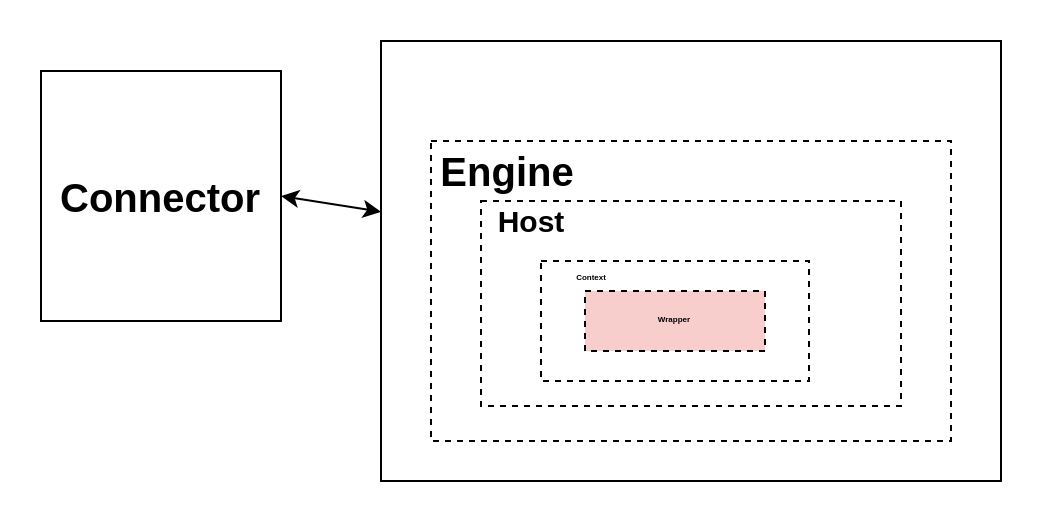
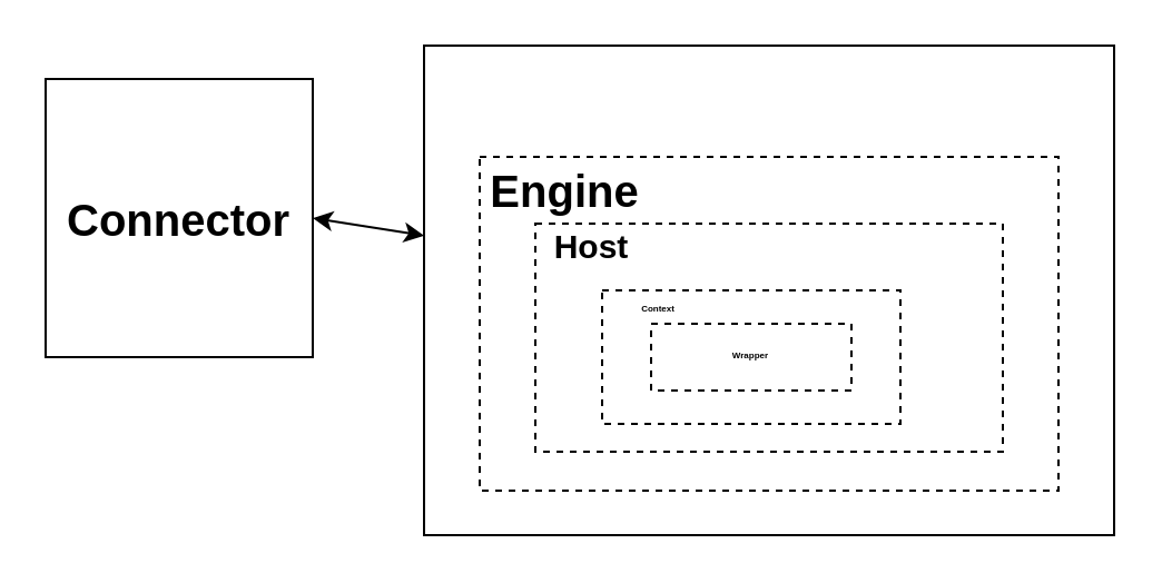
  <mxCell id="0" />
  <mxCell id="1" parent="0" />
  <mxCell id="2" value="&lt;b&gt;&lt;font style=&quot;font-size: 20px;&quot;&gt;Connector&lt;/font&gt;&lt;/b&gt;" style="rounded=0;whiteSpace=wrap;html=1;" vertex="1" parent="1"><mxGeometry x="20" y="35" width="120" height="125" as="geometry" /></mxCell>
  <mxCell id="3" value="" style="rounded=0;whiteSpace=wrap;html=1;" vertex="1" parent="1"><mxGeometry x="190" y="20" width="310" height="220" as="geometry" /></mxCell>
  <mxCell id="4" value="" style="rounded=0;whiteSpace=wrap;html=1;fontSize=20;dashed=1;" vertex="1" parent="1"><mxGeometry x="215" y="70" width="260" height="150" as="geometry" /></mxCell>
  <mxCell id="5" value="Engine" style="text;strokeColor=none;fillColor=none;html=1;fontSize=20;fontStyle=1;verticalAlign=middle;align=center;" vertex="1" parent="1"><mxGeometry x="205" y="70" width="95" height="30" as="geometry" /></mxCell>
  <mxCell id="6" value="" style="rounded=0;whiteSpace=wrap;html=1;fontSize=20;dashed=1;" vertex="1" parent="1"><mxGeometry x="240" y="100" width="210" height="102.5" as="geometry" /></mxCell>
  <mxCell id="7" value="Host" style="text;strokeColor=none;fillColor=none;html=1;fontSize=15;fontStyle=1;verticalAlign=middle;align=center;" vertex="1" parent="1"><mxGeometry x="215" y="90" width="100" height="40" as="geometry" /></mxCell>
  <mxCell id="8" value="" style="rounded=0;whiteSpace=wrap;html=1;fontSize=15;dashed=1;" vertex="1" parent="1"><mxGeometry x="270" y="130" width="134" height="60" as="geometry" /></mxCell>
  <mxCell id="9" value="Context" style="text;strokeColor=none;fillColor=none;html=1;fontSize=4;fontStyle=1;verticalAlign=middle;align=center;" vertex="1" parent="1"><mxGeometry x="250" y="117.5" width="90" height="42.5" as="geometry" /></mxCell>
- <mxCell id="10" value="&lt;b&gt;Wrapper&lt;/b&gt;" style="rounded=0;whiteSpace=wrap;html=1;fontSize=4;dashed=1;fillColor=#f8cecc;" vertex="1" parent="1"><mxGeometry x="292" y="145" width="90" height="30" as="geometry" /></mxCell>
+ <mxCell id="10" value="&lt;b&gt;Wrapper&lt;/b&gt;" style="rounded=0;whiteSpace=wrap;html=1;fontSize=4;dashed=1;" vertex="1" parent="1"><mxGeometry x="292" y="145" width="90" height="30" as="geometry" /></mxCell>
  <mxCell id="11" value="" style="endArrow=classic;startArrow=classic;html=1;rounded=0;fontSize=4;exitX=1;exitY=0.5;exitDx=0;exitDy=0;" edge="1" parent="1" source="2" target="3"><mxGeometry width="50" height="50" relative="1" as="geometry"><mxPoint x="240" y="250" as="sourcePoint" /><mxPoint x="290" y="200" as="targetPoint" /></mxGeometry></mxCell>
